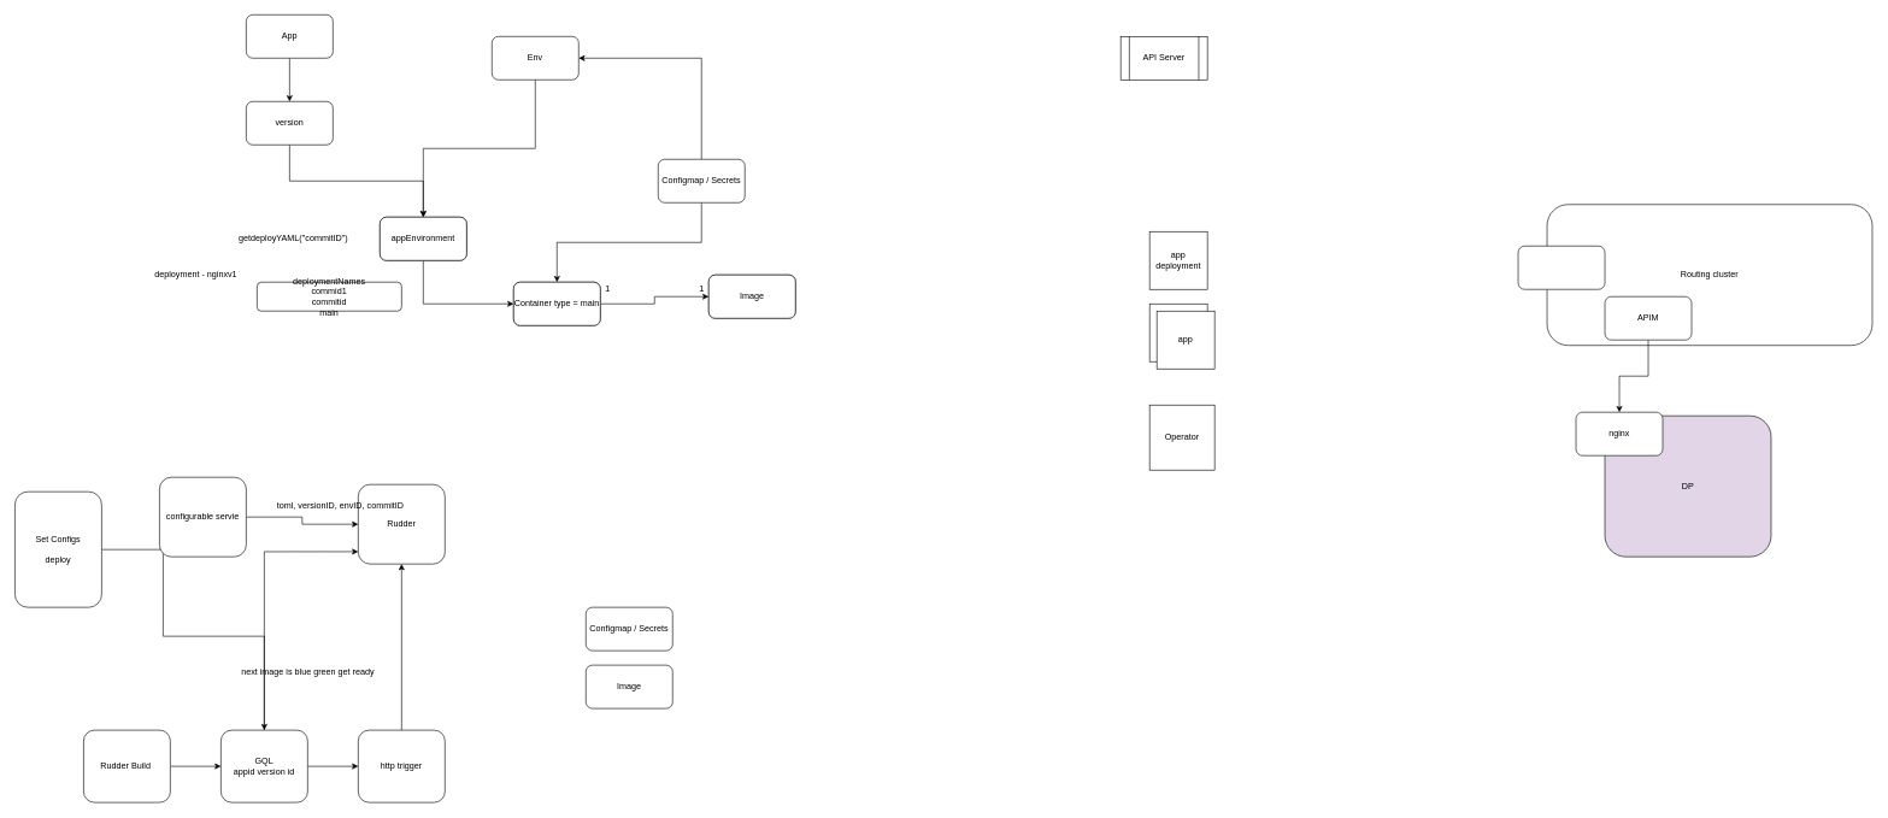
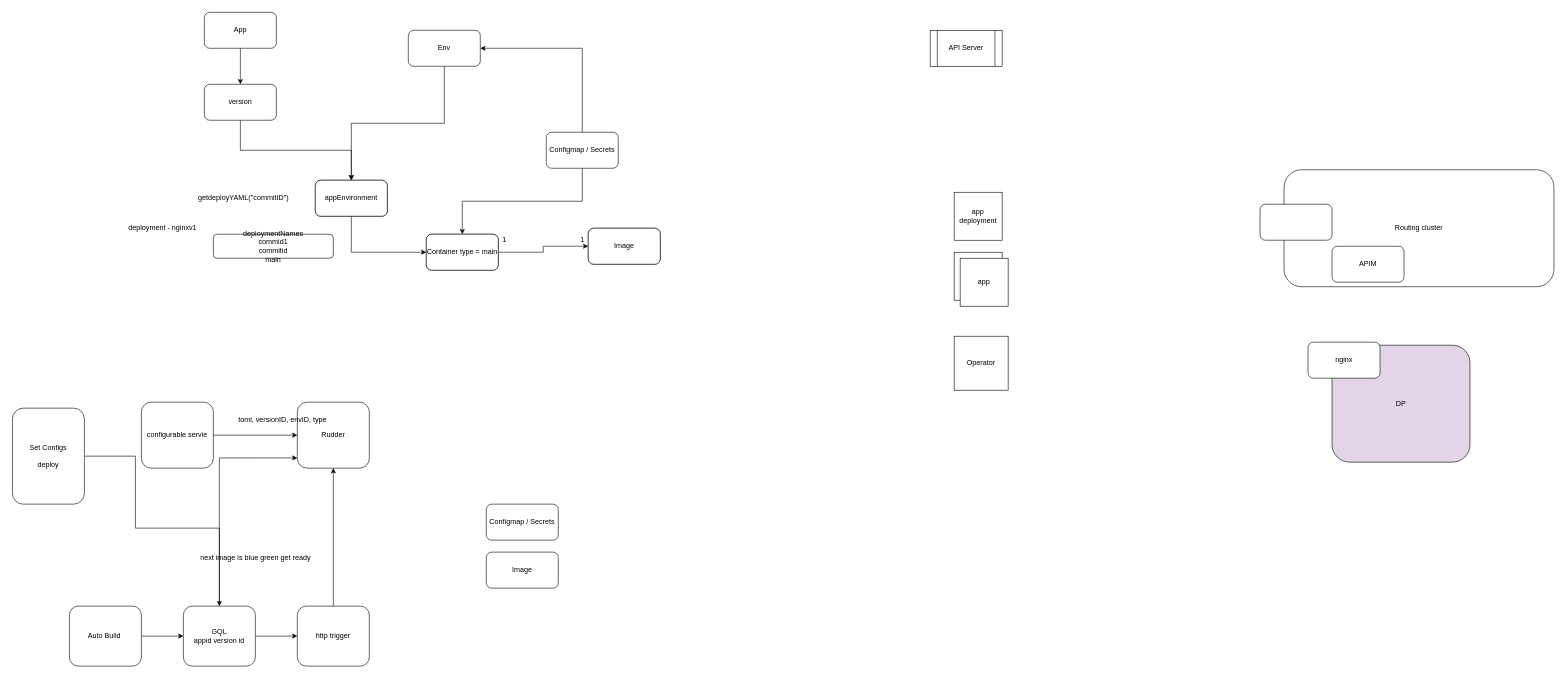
  <mxCell id="0" />
  <mxCell id="1" parent="0" />
  <mxCell id="2" style="edgeStyle=orthogonalEdgeStyle;rounded=0;orthogonalLoop=1;jettySize=auto;html=1;exitX=0.5;exitY=1;exitDx=0;exitDy=0;entryX=0;entryY=0.5;entryDx=0;entryDy=0;" parent="1" source="3" target="11" edge="1"><mxGeometry relative="1" as="geometry" /></mxCell>
  <mxCell id="3" value="appEnvironment" style="rounded=1;whiteSpace=wrap;html=1;" parent="1" vertex="1"><mxGeometry x="525" y="300" width="120" height="60" as="geometry" /></mxCell>
  <mxCell id="4" style="edgeStyle=orthogonalEdgeStyle;rounded=0;orthogonalLoop=1;jettySize=auto;html=1;exitX=0.5;exitY=1;exitDx=0;exitDy=0;" parent="1" source="5" target="3" edge="1"><mxGeometry relative="1" as="geometry" /></mxCell>
  <mxCell id="5" value="version" style="rounded=1;whiteSpace=wrap;html=1;" parent="1" vertex="1"><mxGeometry x="340" y="140" width="120" height="60" as="geometry" /></mxCell>
  <mxCell id="6" style="edgeStyle=orthogonalEdgeStyle;rounded=0;orthogonalLoop=1;jettySize=auto;html=1;exitX=0.5;exitY=1;exitDx=0;exitDy=0;" parent="1" source="7" target="5" edge="1"><mxGeometry relative="1" as="geometry" /></mxCell>
  <mxCell id="7" value="App" style="rounded=1;whiteSpace=wrap;html=1;" parent="1" vertex="1"><mxGeometry x="340" y="20" width="120" height="60" as="geometry" /></mxCell>
  <mxCell id="8" style="edgeStyle=orthogonalEdgeStyle;rounded=0;orthogonalLoop=1;jettySize=auto;html=1;exitX=0.5;exitY=1;exitDx=0;exitDy=0;" parent="1" source="9" target="3" edge="1"><mxGeometry relative="1" as="geometry" /></mxCell>
  <mxCell id="9" value="Env" style="rounded=1;whiteSpace=wrap;html=1;" parent="1" vertex="1"><mxGeometry x="680" y="50" width="120" height="60" as="geometry" /></mxCell>
  <mxCell id="10" style="edgeStyle=orthogonalEdgeStyle;rounded=0;orthogonalLoop=1;jettySize=auto;html=1;exitX=1;exitY=0.5;exitDx=0;exitDy=0;" parent="1" source="11" target="12" edge="1"><mxGeometry relative="1" as="geometry" /></mxCell>
  <mxCell id="11" value="Container type = main" style="rounded=1;whiteSpace=wrap;html=1;" parent="1" vertex="1"><mxGeometry x="710" y="390" width="120" height="60" as="geometry" /></mxCell>
  <mxCell id="12" value="Image" style="rounded=1;whiteSpace=wrap;html=1;" parent="1" vertex="1"><mxGeometry x="980" y="380" width="120" height="60" as="geometry" /></mxCell>
  <mxCell id="13" value="1" style="text;html=1;align=center;verticalAlign=middle;resizable=0;points=[];autosize=1;strokeColor=none;fillColor=none;" parent="1" vertex="1"><mxGeometry x="830" y="390" width="20" height="20" as="geometry" /></mxCell>
  <mxCell id="14" value="1" style="text;html=1;align=center;verticalAlign=middle;resizable=0;points=[];autosize=1;strokeColor=none;fillColor=none;" parent="1" vertex="1"><mxGeometry x="960" y="390" width="20" height="20" as="geometry" /></mxCell>
  <mxCell id="15" style="edgeStyle=orthogonalEdgeStyle;rounded=0;orthogonalLoop=1;jettySize=auto;html=1;exitX=0.5;exitY=1;exitDx=0;exitDy=0;" parent="1" source="17" target="11" edge="1"><mxGeometry relative="1" as="geometry" /></mxCell>
  <mxCell id="16" style="edgeStyle=orthogonalEdgeStyle;rounded=0;orthogonalLoop=1;jettySize=auto;html=1;exitX=0.5;exitY=0;exitDx=0;exitDy=0;entryX=1;entryY=0.5;entryDx=0;entryDy=0;" parent="1" source="17" target="9" edge="1"><mxGeometry relative="1" as="geometry" /></mxCell>
  <mxCell id="17" value="Configmap / Secrets" style="rounded=1;whiteSpace=wrap;html=1;" parent="1" vertex="1"><mxGeometry x="910" y="220" width="120" height="60" as="geometry" /></mxCell>
  <mxCell id="18" value="deployment - nginxv1" style="text;html=1;align=center;verticalAlign=middle;resizable=0;points=[];autosize=1;strokeColor=none;fillColor=none;" parent="1" vertex="1"><mxGeometry x="205" y="370" width="130" height="20" as="geometry" /></mxCell>
  <mxCell id="19" style="edgeStyle=orthogonalEdgeStyle;rounded=0;orthogonalLoop=1;jettySize=auto;html=1;exitX=1;exitY=0.5;exitDx=0;exitDy=0;" parent="1" source="20" target="28" edge="1"><mxGeometry relative="1" as="geometry"><Array as="points"><mxPoint x="225" y="880" /><mxPoint x="365" y="880" /></Array></mxGeometry></mxCell>
  <mxCell id="20" value="Set Configs&lt;br&gt;&lt;br&gt;deploy" style="rounded=1;whiteSpace=wrap;html=1;" parent="1" vertex="1"><mxGeometry x="20" y="680" width="120" height="160" as="geometry" /></mxCell>
  <mxCell id="21" style="edgeStyle=orthogonalEdgeStyle;rounded=0;orthogonalLoop=1;jettySize=auto;html=1;exitX=1;exitY=0.5;exitDx=0;exitDy=0;" parent="1" source="22" target="23" edge="1"><mxGeometry relative="1" as="geometry" /></mxCell>
- <mxCell id="22" value="configurable servie" style="rounded=1;whiteSpace=wrap;html=1;" parent="1" vertex="1"><mxGeometry x="220" y="660" width="120" height="110" as="geometry" /></mxCell>
+ <mxCell id="22" value="configurable servie" style="rounded=1;whiteSpace=wrap;html=1;" parent="1" vertex="1"><mxGeometry x="235" y="670" width="120" height="110" as="geometry" /></mxCell>
  <mxCell id="23" value="Rudder" style="rounded=1;whiteSpace=wrap;html=1;" parent="1" vertex="1"><mxGeometry x="495" y="670" width="120" height="110" as="geometry" /></mxCell>
  <mxCell id="24" style="edgeStyle=orthogonalEdgeStyle;rounded=0;orthogonalLoop=1;jettySize=auto;html=1;exitX=1;exitY=0.5;exitDx=0;exitDy=0;" parent="1" source="25" target="28" edge="1"><mxGeometry relative="1" as="geometry" /></mxCell>
- <mxCell id="25" value="Rudder Build&amp;nbsp;" style="rounded=1;whiteSpace=wrap;html=1;" parent="1" vertex="1"><mxGeometry x="115" y="1010" width="120" height="100" as="geometry" /></mxCell>
+ <mxCell id="25" value="Auto Build&amp;nbsp;" style="rounded=1;whiteSpace=wrap;html=1;" parent="1" vertex="1"><mxGeometry x="115" y="1010" width="120" height="100" as="geometry" /></mxCell>
  <mxCell id="26" style="edgeStyle=orthogonalEdgeStyle;rounded=0;orthogonalLoop=1;jettySize=auto;html=1;exitX=1;exitY=0.5;exitDx=0;exitDy=0;" parent="1" source="28" target="30" edge="1"><mxGeometry relative="1" as="geometry" /></mxCell>
  <mxCell id="27" style="edgeStyle=orthogonalEdgeStyle;rounded=0;orthogonalLoop=1;jettySize=auto;html=1;exitX=0.5;exitY=0;exitDx=0;exitDy=0;entryX=0;entryY=0.845;entryDx=0;entryDy=0;entryPerimeter=0;" parent="1" source="28" target="23" edge="1"><mxGeometry relative="1" as="geometry" /></mxCell>
  <mxCell id="28" value="GQL&lt;br&gt;appid version id" style="rounded=1;whiteSpace=wrap;html=1;" parent="1" vertex="1"><mxGeometry x="305" y="1010" width="120" height="100" as="geometry" /></mxCell>
  <mxCell id="29" style="edgeStyle=orthogonalEdgeStyle;rounded=0;orthogonalLoop=1;jettySize=auto;html=1;exitX=0.5;exitY=0;exitDx=0;exitDy=0;" parent="1" source="30" target="23" edge="1"><mxGeometry relative="1" as="geometry" /></mxCell>
  <mxCell id="30" value="http trigger" style="rounded=1;whiteSpace=wrap;html=1;" parent="1" vertex="1"><mxGeometry x="495" y="1010" width="120" height="100" as="geometry" /></mxCell>
  <mxCell id="31" value="next image is blue green get ready" style="text;html=1;align=center;verticalAlign=middle;resizable=0;points=[];autosize=1;strokeColor=none;fillColor=none;" parent="1" vertex="1"><mxGeometry x="325" y="920" width="200" height="20" as="geometry" /></mxCell>
  <mxCell id="32" value="Configmap / Secrets" style="rounded=1;whiteSpace=wrap;html=1;" parent="1" vertex="1"><mxGeometry x="810" y="840" width="120" height="60" as="geometry" /></mxCell>
  <mxCell id="33" value="Image" style="rounded=1;whiteSpace=wrap;html=1;" parent="1" vertex="1"><mxGeometry x="810" y="920" width="120" height="60" as="geometry" /></mxCell>
  <mxCell id="34" value="deploymentNames&lt;br&gt;commid1&lt;br&gt;commitid&lt;br&gt;main" style="rounded=1;whiteSpace=wrap;html=1;" parent="1" vertex="1"><mxGeometry x="355" y="390" width="200" height="40" as="geometry" /></mxCell>
- <mxCell id="35" value="toml, versionID, envID, commitID" style="text;html=1;align=center;verticalAlign=middle;resizable=0;points=[];autosize=1;strokeColor=none;fillColor=none;" parent="1" vertex="1"><mxGeometry x="375" y="690" width="190" height="20" as="geometry" /></mxCell>
+ <mxCell id="35" value="toml, versionID, envID, type" style="text;html=1;align=center;verticalAlign=middle;resizable=0;points=[];autosize=1;strokeColor=none;fillColor=none;" parent="1" vertex="1"><mxGeometry x="375" y="690" width="190" height="20" as="geometry" /></mxCell>
  <mxCell id="36" value="getdeployYAML(&quot;commitID&quot;)" style="text;html=1;align=center;verticalAlign=middle;resizable=0;points=[];autosize=1;strokeColor=none;fillColor=none;" parent="1" vertex="1"><mxGeometry x="320" y="320" width="170" height="20" as="geometry" /></mxCell>
  <mxCell id="37" value="appEnvironment" style="rounded=1;whiteSpace=wrap;html=1;" parent="1" vertex="1"><mxGeometry x="525" y="300" width="120" height="60" as="geometry" /></mxCell>
  <mxCell id="38" value="Container type = main" style="rounded=1;whiteSpace=wrap;html=1;" parent="1" vertex="1"><mxGeometry x="710" y="390" width="120" height="60" as="geometry" /></mxCell>
  <mxCell id="39" value="Image" style="rounded=1;whiteSpace=wrap;html=1;" parent="1" vertex="1"><mxGeometry x="980" y="380" width="120" height="60" as="geometry" /></mxCell>
  <mxCell id="40" value="app deployment" style="whiteSpace=wrap;html=1;aspect=fixed;" parent="1" vertex="1"><mxGeometry x="1590" y="320" width="80" height="80" as="geometry" /></mxCell>
  <mxCell id="41" value="Operator" style="whiteSpace=wrap;html=1;aspect=fixed;" parent="1" vertex="1"><mxGeometry x="1590" y="560" width="90" height="90" as="geometry" /></mxCell>
  <mxCell id="42" value="app" style="whiteSpace=wrap;html=1;aspect=fixed;" parent="1" vertex="1"><mxGeometry x="1590" y="420" width="80" height="80" as="geometry" /></mxCell>
  <mxCell id="43" value="API Server" style="shape=process;whiteSpace=wrap;html=1;backgroundOutline=1;" parent="1" vertex="1"><mxGeometry x="1550" y="50" width="120" height="60" as="geometry" /></mxCell>
  <mxCell id="44" value="app" style="whiteSpace=wrap;html=1;aspect=fixed;" parent="1" vertex="1"><mxGeometry x="1600" y="430" width="80" height="80" as="geometry" /></mxCell>
  <mxCell id="45" value="DP" style="rounded=1;whiteSpace=wrap;html=1;fillColor=#e1d5e7;" parent="1" vertex="1"><mxGeometry x="2220" y="575" width="230" height="195" as="geometry" /></mxCell>
  <mxCell id="46" value="Routing cluster" style="rounded=1;whiteSpace=wrap;html=1;" parent="1" vertex="1"><mxGeometry x="2140" y="282.5" width="450" height="195" as="geometry" /></mxCell>
  <mxCell id="47" value="" style="rounded=1;whiteSpace=wrap;html=1;" parent="1" vertex="1"><mxGeometry x="2100" y="340" width="120" height="60" as="geometry" /></mxCell>
- <mxCell id="48" style="edgeStyle=orthogonalEdgeStyle;rounded=0;orthogonalLoop=1;jettySize=auto;html=1;exitX=0.5;exitY=1;exitDx=0;exitDy=0;" parent="1" source="49" target="50" edge="1"><mxGeometry relative="1" as="geometry" /></mxCell>
  <mxCell id="49" value="APIM" style="rounded=1;whiteSpace=wrap;html=1;" parent="1" vertex="1"><mxGeometry x="2220" y="410" width="120" height="60" as="geometry" /></mxCell>
  <mxCell id="50" value="nginx" style="rounded=1;whiteSpace=wrap;html=1;" parent="1" vertex="1"><mxGeometry x="2180" y="570" width="120" height="60" as="geometry" /></mxCell>
